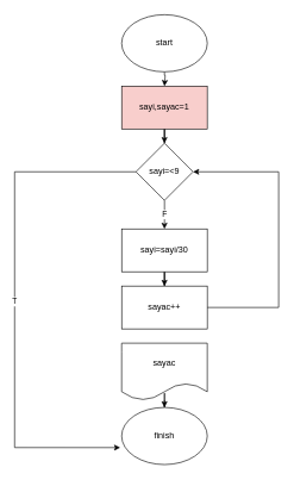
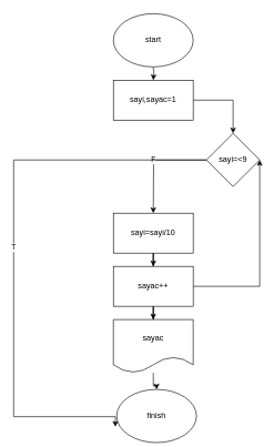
  <mxCell id="0" />
  <mxCell id="1" parent="0" />
  <mxCell id="2" style="edgeStyle=orthogonalEdgeStyle;rounded=0;orthogonalLoop=1;jettySize=auto;html=1;" edge="1" parent="1" source="3"><mxGeometry relative="1" as="geometry"><mxPoint x="230" y="120" as="targetPoint" /><Array as="points"><mxPoint x="230" y="105" /><mxPoint x="231" y="105" /></Array></mxGeometry></mxCell>
  <mxCell id="3" value="start" style="ellipse;whiteSpace=wrap;html=1;" vertex="1" parent="1"><mxGeometry x="170" y="20" width="120" height="80" as="geometry" /></mxCell>
  <mxCell id="4" style="edgeStyle=orthogonalEdgeStyle;rounded=0;orthogonalLoop=1;jettySize=auto;html=1;" edge="1" parent="1" source="5" target="8"><mxGeometry relative="1" as="geometry"><mxPoint x="230" y="240" as="targetPoint" /></mxGeometry></mxCell>
- <mxCell id="5" value="sayi,sayac=1" style="rounded=0;whiteSpace=wrap;html=1;fillColor=#f8cecc;" vertex="1" parent="1"><mxGeometry x="170" y="120" width="120" height="60" as="geometry" /></mxCell>
+ <mxCell id="5" value="sayi,sayac=1" style="rounded=0;whiteSpace=wrap;html=1;" vertex="1" parent="1"><mxGeometry x="170" y="120" width="120" height="60" as="geometry" /></mxCell>
  <mxCell id="6" value="F" style="edgeStyle=orthogonalEdgeStyle;rounded=0;orthogonalLoop=1;jettySize=auto;html=1;" edge="1" parent="1" source="8"><mxGeometry relative="1" as="geometry"><mxPoint x="230" y="320" as="targetPoint" /></mxGeometry></mxCell>
  <mxCell id="7" value="T" style="edgeStyle=orthogonalEdgeStyle;rounded=0;orthogonalLoop=1;jettySize=auto;html=1;entryX=-0.017;entryY=0.703;entryDx=0;entryDy=0;entryPerimeter=0;exitX=0;exitY=0.5;exitDx=0;exitDy=0;" edge="1" parent="1" source="8" target="16"><mxGeometry relative="1" as="geometry"><mxPoint x="-80" y="630" as="targetPoint" /><mxPoint x="140" y="260" as="sourcePoint" /><Array as="points"><mxPoint x="20" y="240" /><mxPoint x="20" y="626" /></Array></mxGeometry></mxCell>
- <mxCell id="8" value="sayi=&amp;lt;9" style="rhombus;whiteSpace=wrap;html=1;" vertex="1" parent="1"><mxGeometry x="190" y="200" width="80" height="80" as="geometry" /></mxCell>
+ <mxCell id="8" value="sayi=&amp;lt;9" style="rhombus;whiteSpace=wrap;html=1;" vertex="1" parent="1"><mxGeometry x="310" y="200" width="80" height="80" as="geometry" /></mxCell>
  <mxCell id="9" style="edgeStyle=orthogonalEdgeStyle;rounded=0;orthogonalLoop=1;jettySize=auto;html=1;" edge="1" parent="1" source="10" target="13"><mxGeometry relative="1" as="geometry"><mxPoint x="230" y="430" as="targetPoint" /></mxGeometry></mxCell>
- <mxCell id="10" value="sayi=sayi/30" style="rounded=0;whiteSpace=wrap;html=1;" vertex="1" parent="1"><mxGeometry x="170" y="320" width="120" height="60" as="geometry" /></mxCell>
+ <mxCell id="10" value="sayi=sayi/10" style="rounded=0;whiteSpace=wrap;html=1;" vertex="1" parent="1"><mxGeometry x="170" y="320" width="120" height="60" as="geometry" /></mxCell>
  <mxCell id="11" style="edgeStyle=orthogonalEdgeStyle;rounded=0;orthogonalLoop=1;jettySize=auto;html=1;entryX=1;entryY=0.5;entryDx=0;entryDy=0;" edge="1" parent="1" source="13" target="8"><mxGeometry relative="1" as="geometry"><mxPoint x="450" y="230" as="targetPoint" /><Array as="points"><mxPoint x="390" y="430" /><mxPoint x="390" y="240" /></Array></mxGeometry></mxCell>
+ <mxCell id="12" style="edgeStyle=orthogonalEdgeStyle;rounded=0;orthogonalLoop=1;jettySize=auto;html=1;" edge="1" parent="1" source="13" target="15"><mxGeometry relative="1" as="geometry"><mxPoint x="230" y="520" as="targetPoint" /></mxGeometry></mxCell>
  <mxCell id="13" value="sayac++" style="rounded=0;whiteSpace=wrap;html=1;" vertex="1" parent="1"><mxGeometry x="170" y="400" width="120" height="60" as="geometry" /></mxCell>
  <mxCell id="14" style="edgeStyle=orthogonalEdgeStyle;rounded=0;orthogonalLoop=1;jettySize=auto;html=1;" edge="1" parent="1" source="15" target="16"><mxGeometry relative="1" as="geometry"><mxPoint x="230" y="610" as="targetPoint" /></mxGeometry></mxCell>
  <mxCell id="15" value="sayac" style="shape=document;whiteSpace=wrap;html=1;boundedLbl=1;" vertex="1" parent="1"><mxGeometry x="170" y="480" width="120" height="80" as="geometry" /></mxCell>
- <mxCell id="16" value="finish" style="ellipse;whiteSpace=wrap;html=1;" vertex="1" parent="1"><mxGeometry x="170" y="570" width="120" height="80" as="geometry" /></mxCell>
+ <mxCell id="16" value="finish" style="ellipse;whiteSpace=wrap;html=1;" vertex="1" parent="1"><mxGeometry x="175" y="585" width="120" height="80" as="geometry" /></mxCell>
